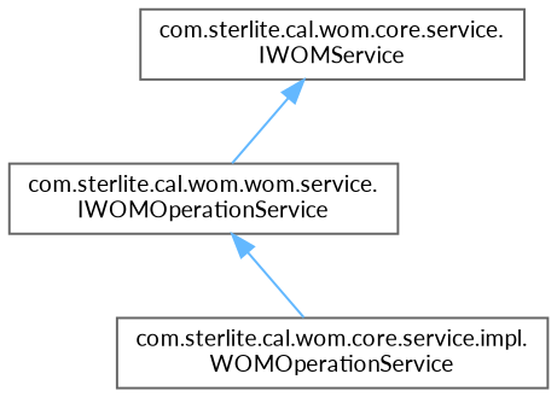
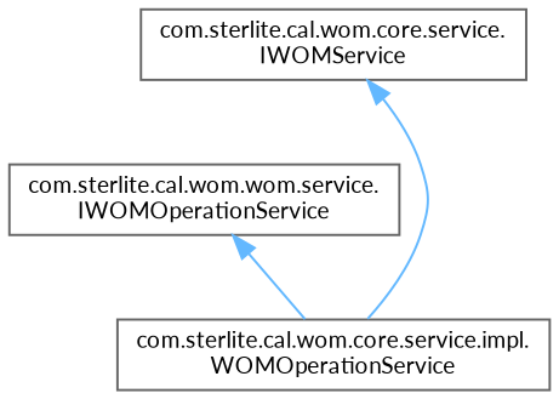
  digraph {
    fontname=Lato
    rankdir=TB
    node [color=grey40 fillcolor=white fontname=Lato fontsize=10 shape=box style=filled]
    edge [color=steelblue1 dir=back fontname=Lato fontsize=10 labelfontname=Helvetica labelfontsize=10 style=solid]
    n1 [height=0.2 label="com.sterlite.cal.wom.wom.service.\lIWOMOperationService" width=0.4]
    n2 [height=0.2 label="com.sterlite.cal.wom.core.service.impl.\lWOMOperationService" width=0.4]
    n3 [height=0.2 label="com.sterlite.cal.wom.core.service.\lIWOMService" width=0.4]
    n1 -> n2
-   n3 -> n1
+   n3 -> n2
  }
